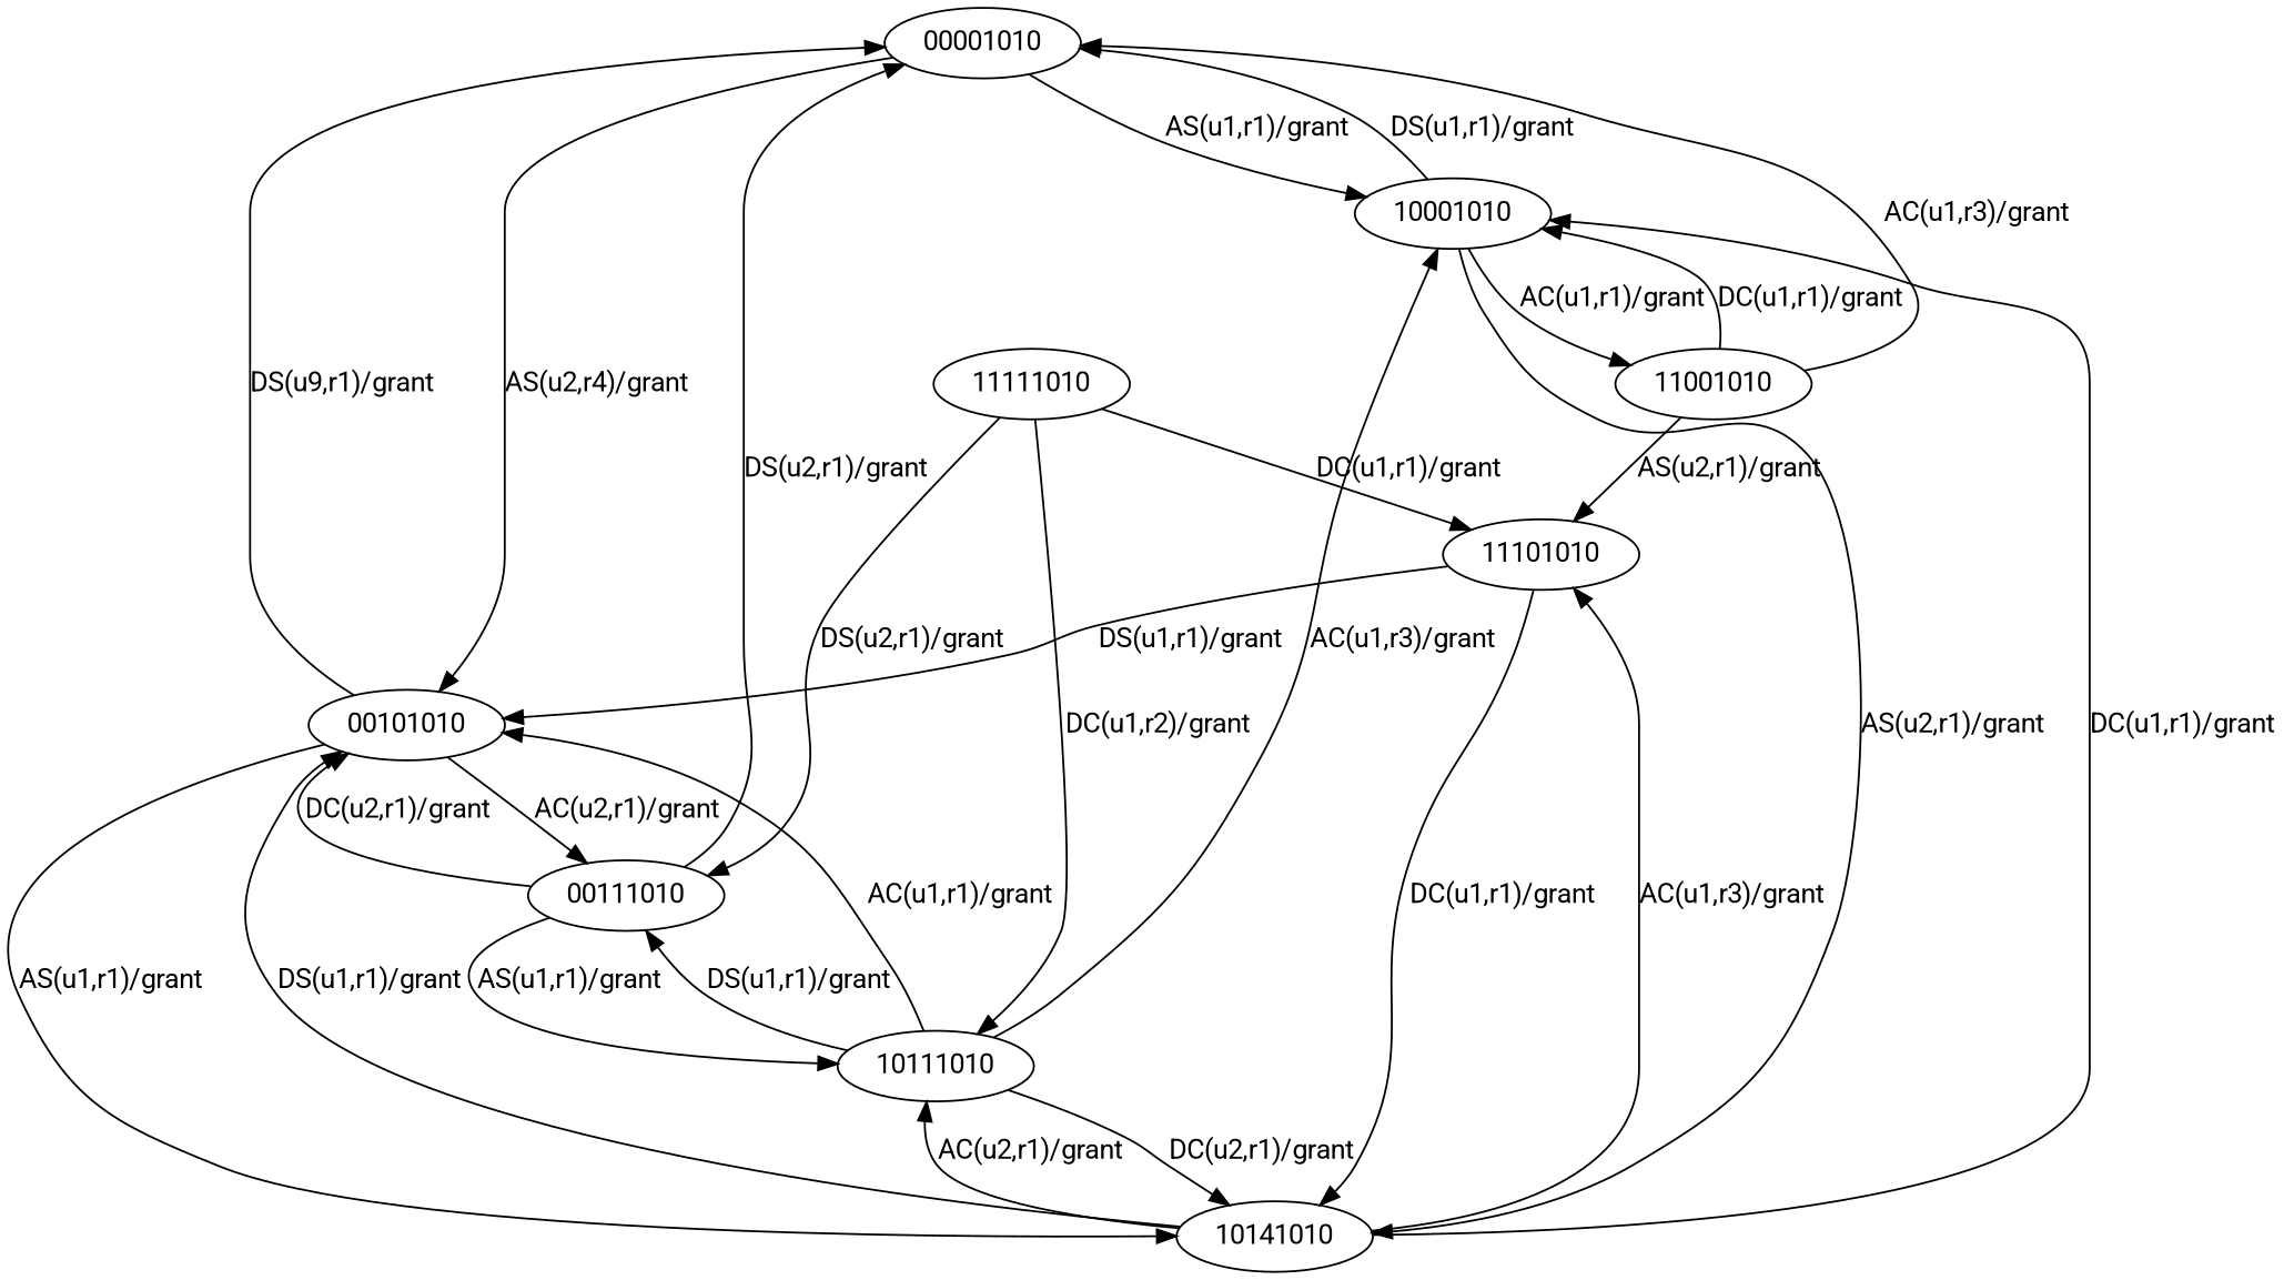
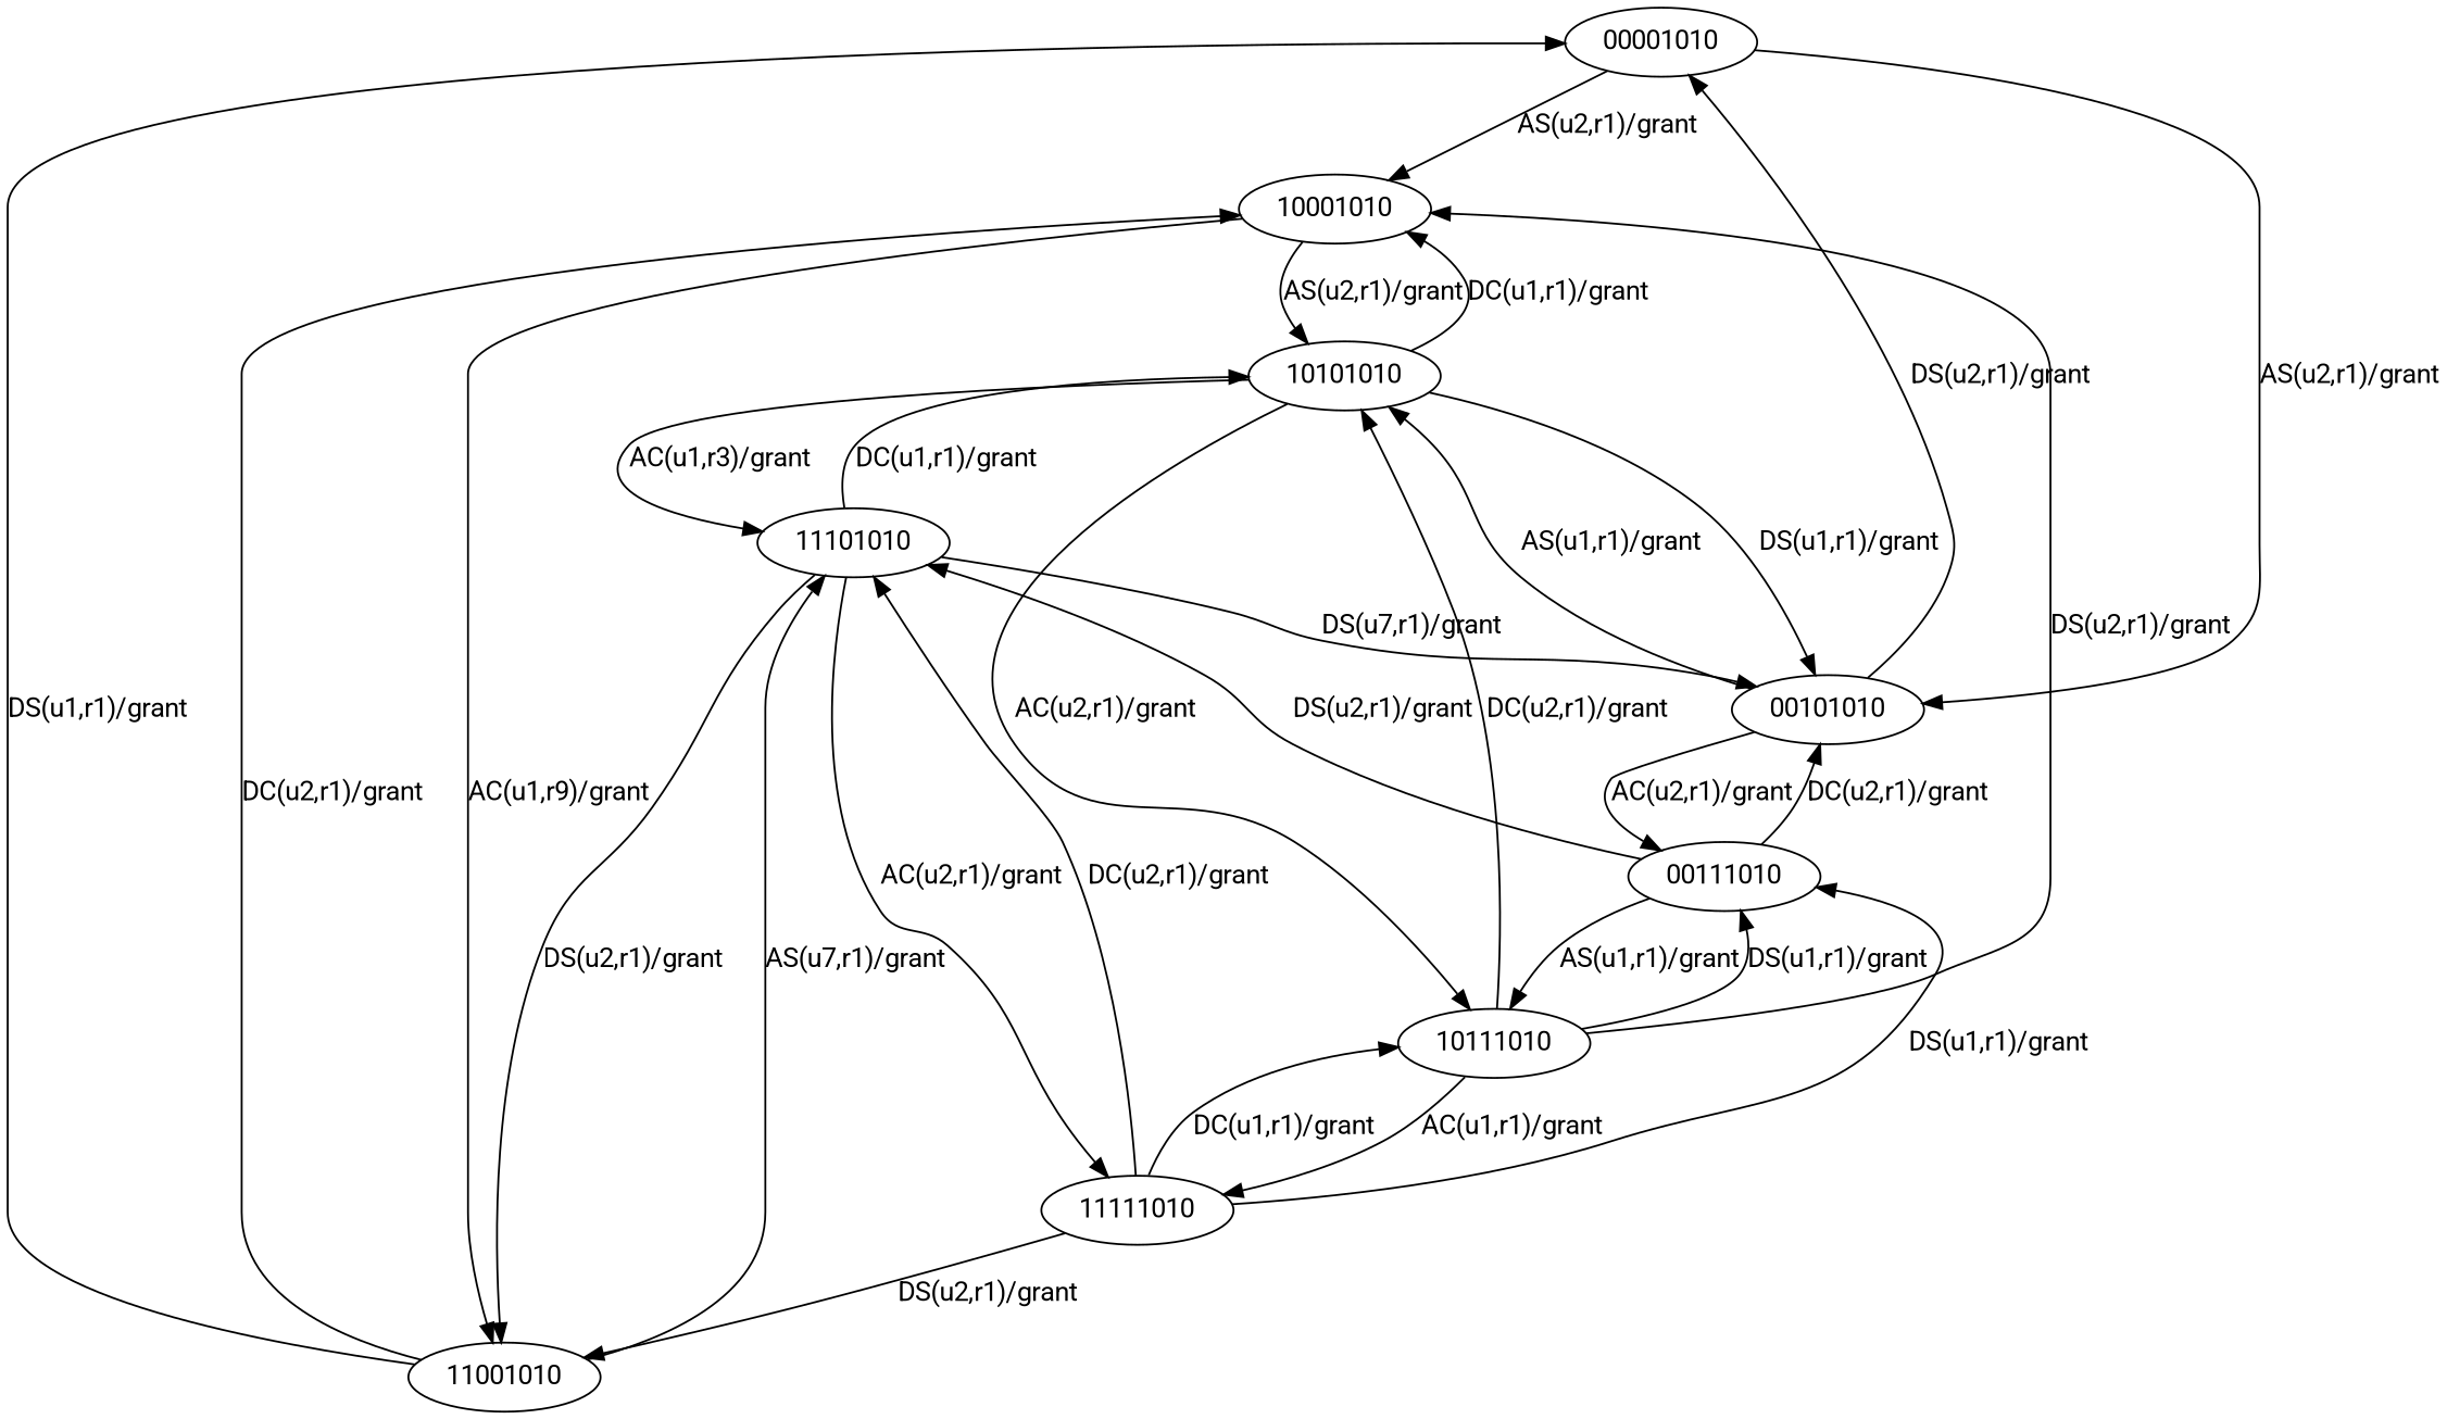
  digraph {
    fontname=Roboto
    node [fontname=Roboto]
    edge [fontname=Roboto]
    00001010
    10001010
    00101010
-   10101010 [label=10141010]
+   10101010
    11001010
    00111010
    10111010
    11101010
    11111010
-   00001010 -> 10001010 [label="AS(u1,r1)/grant"]
-   00001010 -> 00101010 [label="AS(u2,r4)/grant"]
-   10001010 -> 00001010 [label="DS(u1,r1)/grant"]
+   00001010 -> 10001010 [label="AS(u2,r1)/grant"]
+   00001010 -> 00101010 [label="AS(u2,r1)/grant"]
    10001010 -> 10101010 [label="AS(u2,r1)/grant"]
-   10001010 -> 11001010 [label="AC(u1,r1)/grant"]
-   00101010 -> 00001010 [label="DS(u9,r1)/grant"]
+   10001010 -> 11001010 [label="AC(u1,r9)/grant"]
+   00101010 -> 00001010 [label="DS(u2,r1)/grant"]
    00101010 -> 10101010 [label="AS(u1,r1)/grant"]
    00101010 -> 00111010 [label="AC(u2,r1)/grant"]
    10101010 -> 10001010 [label="DC(u1,r1)/grant"]
    10101010 -> 00101010 [label="DS(u1,r1)/grant"]
    10101010 -> 10111010 [label="AC(u2,r1)/grant"]
    10101010 -> 11101010 [label="AC(u1,r3)/grant"]
-   11001010 -> 00001010 [label="AC(u1,r3)/grant"]
-   11001010 -> 10001010 [label="DC(u1,r1)/grant"]
-   11001010 -> 11101010 [label="AS(u2,r1)/grant"]
-   00111010 -> 00001010 [label="DS(u2,r1)/grant"]
+   11001010 -> 00001010 [label="DS(u1,r1)/grant"]
+   11001010 -> 10001010 [label="DC(u2,r1)/grant"]
+   11001010 -> 11101010 [label="AS(u7,r1)/grant"]
+   00111010 -> 11101010 [label="DS(u2,r1)/grant"]
    00111010 -> 00101010 [label="DC(u2,r1)/grant"]
    00111010 -> 10111010 [label="AS(u1,r1)/grant"]
-   10111010 -> 10001010 [label="AC(u1,r3)/grant"]
+   10111010 -> 10001010 [label="DS(u2,r1)/grant"]
    10111010 -> 10101010 [label="DC(u2,r1)/grant"]
    10111010 -> 00111010 [label="DS(u1,r1)/grant"]
-   10111010 -> 00101010 [label="AC(u1,r1)/grant"]
-   11101010 -> 00101010 [label="DS(u1,r1)/grant"]
+   10111010 -> 11111010 [label="AC(u1,r1)/grant"]
+   11101010 -> 00101010 [label="DS(u7,r1)/grant"]
    11101010 -> 10101010 [label="DC(u1,r1)/grant"]
-   11111010 -> 00111010 [label="DS(u2,r1)/grant"]
-   11111010 -> 10111010 [label="DC(u1,r2)/grant"]
-   11111010 -> 11101010 [label="DC(u1,r1)/grant"]
+   11101010 -> 11001010 [label="DS(u2,r1)/grant"]
+   11101010 -> 11111010 [label="AC(u2,r1)/grant"]
+   11111010 -> 11001010 [label="DS(u2,r1)/grant"]
+   11111010 -> 00111010 [label="DS(u1,r1)/grant"]
+   11111010 -> 10111010 [label="DC(u1,r1)/grant"]
+   11111010 -> 11101010 [label="DC(u2,r1)/grant"]
  }
